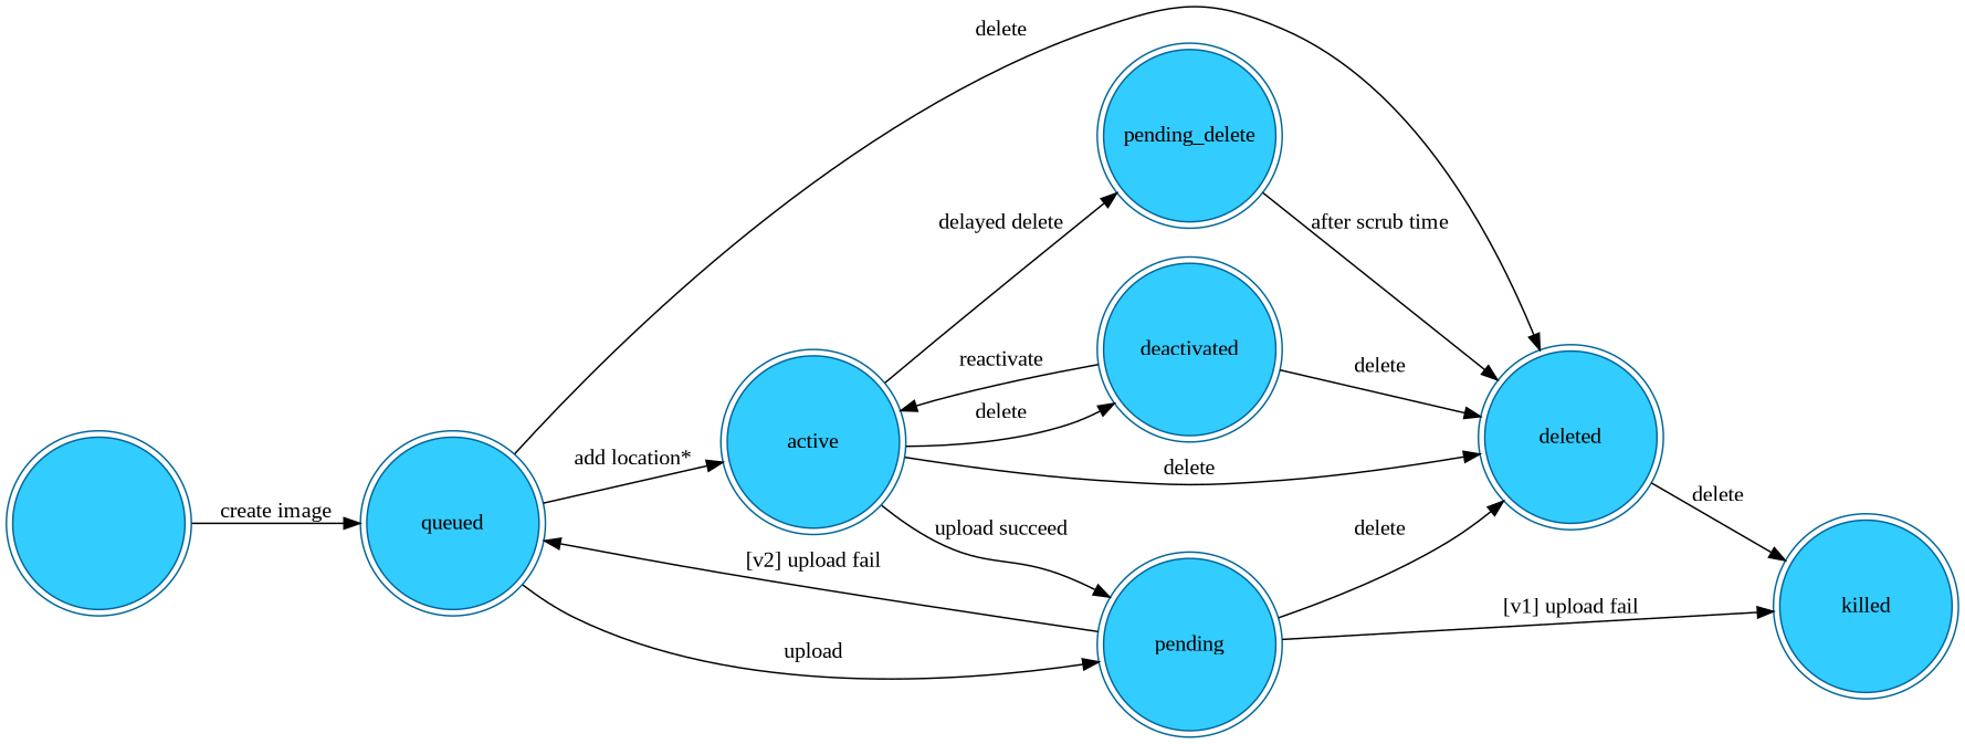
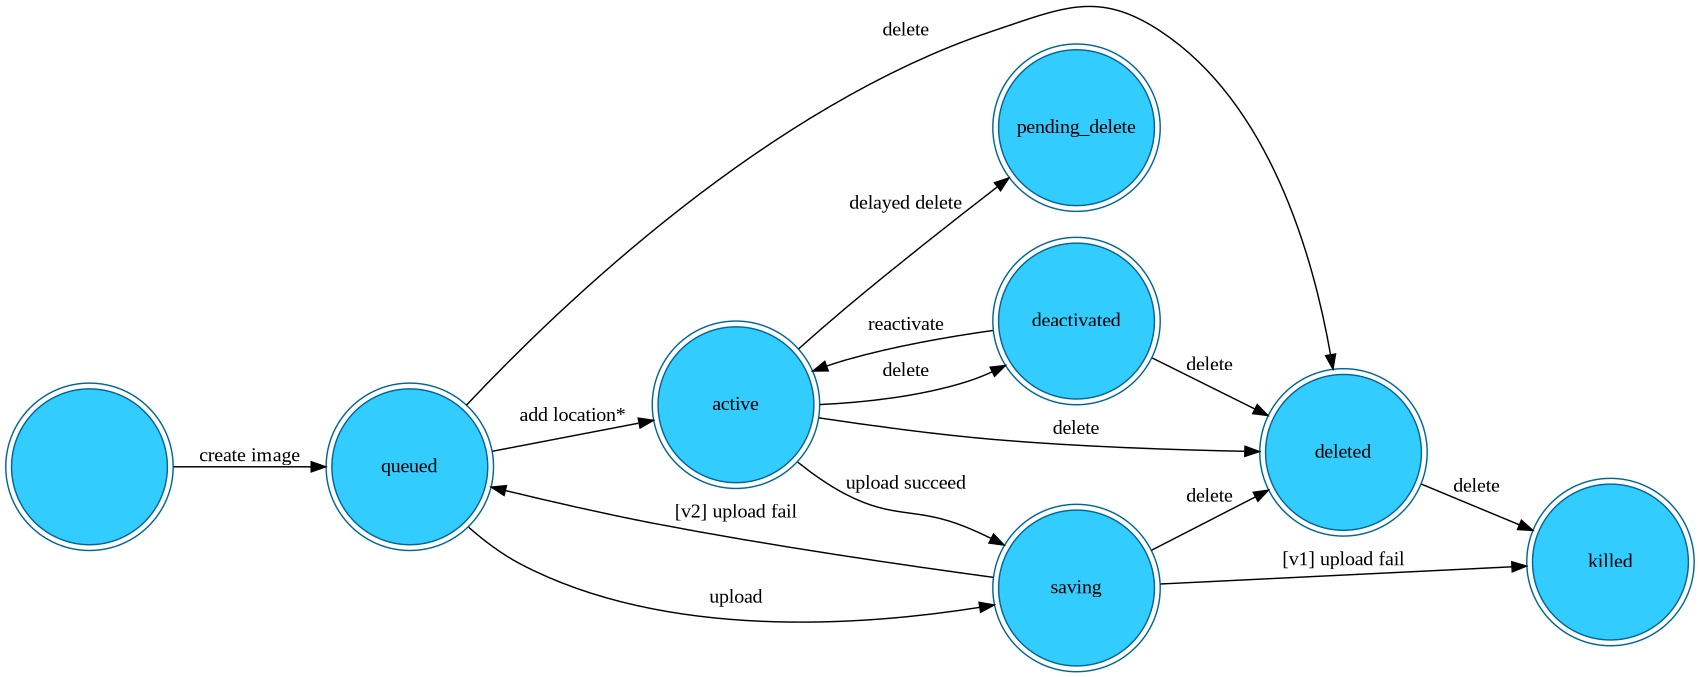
  digraph {
    fontname="Liberation Serif"
    rankdir=LR
    node [color="#006699" fillcolor="#33CCFF" fixedsize=True fontname="Liberation Serif" shape=doublecircle style=filled]
    edge [fontname="Liberation Serif"]
    "" [height=1.5 width=1.5]
    queued [height=1.5 width=1.5]
    active [height=1.5 width=1.5]
-   saving [height=1.5 width=1.5 label=pending]
+   saving [height=1.5 width=1.5]
    deleted [height=1.5 width=1.5]
    pending_delete [height=1.5 width=1.5]
    deactivated [height=1.5 width=1.5]
    killed [height=1.5 width=1.5]
    "" -> queued [label="create image"]
    queued -> active [label="add location*"]
    queued -> saving [label=upload]
    queued -> deleted [label=delete]
    active -> saving [label="upload succeed"]
    active -> deleted [label=delete]
    active -> pending_delete [label="delayed delete"]
    active -> deactivated [label=delete]
    saving -> queued [label="[v2] upload fail"]
    saving -> deleted [label=delete]
    saving -> killed [label="[v1] upload fail"]
    deleted -> killed [label=delete]
-   pending_delete -> deleted [label="after scrub time"]
    deactivated -> active [label=reactivate]
    deactivated -> deleted [label=delete]
  }
